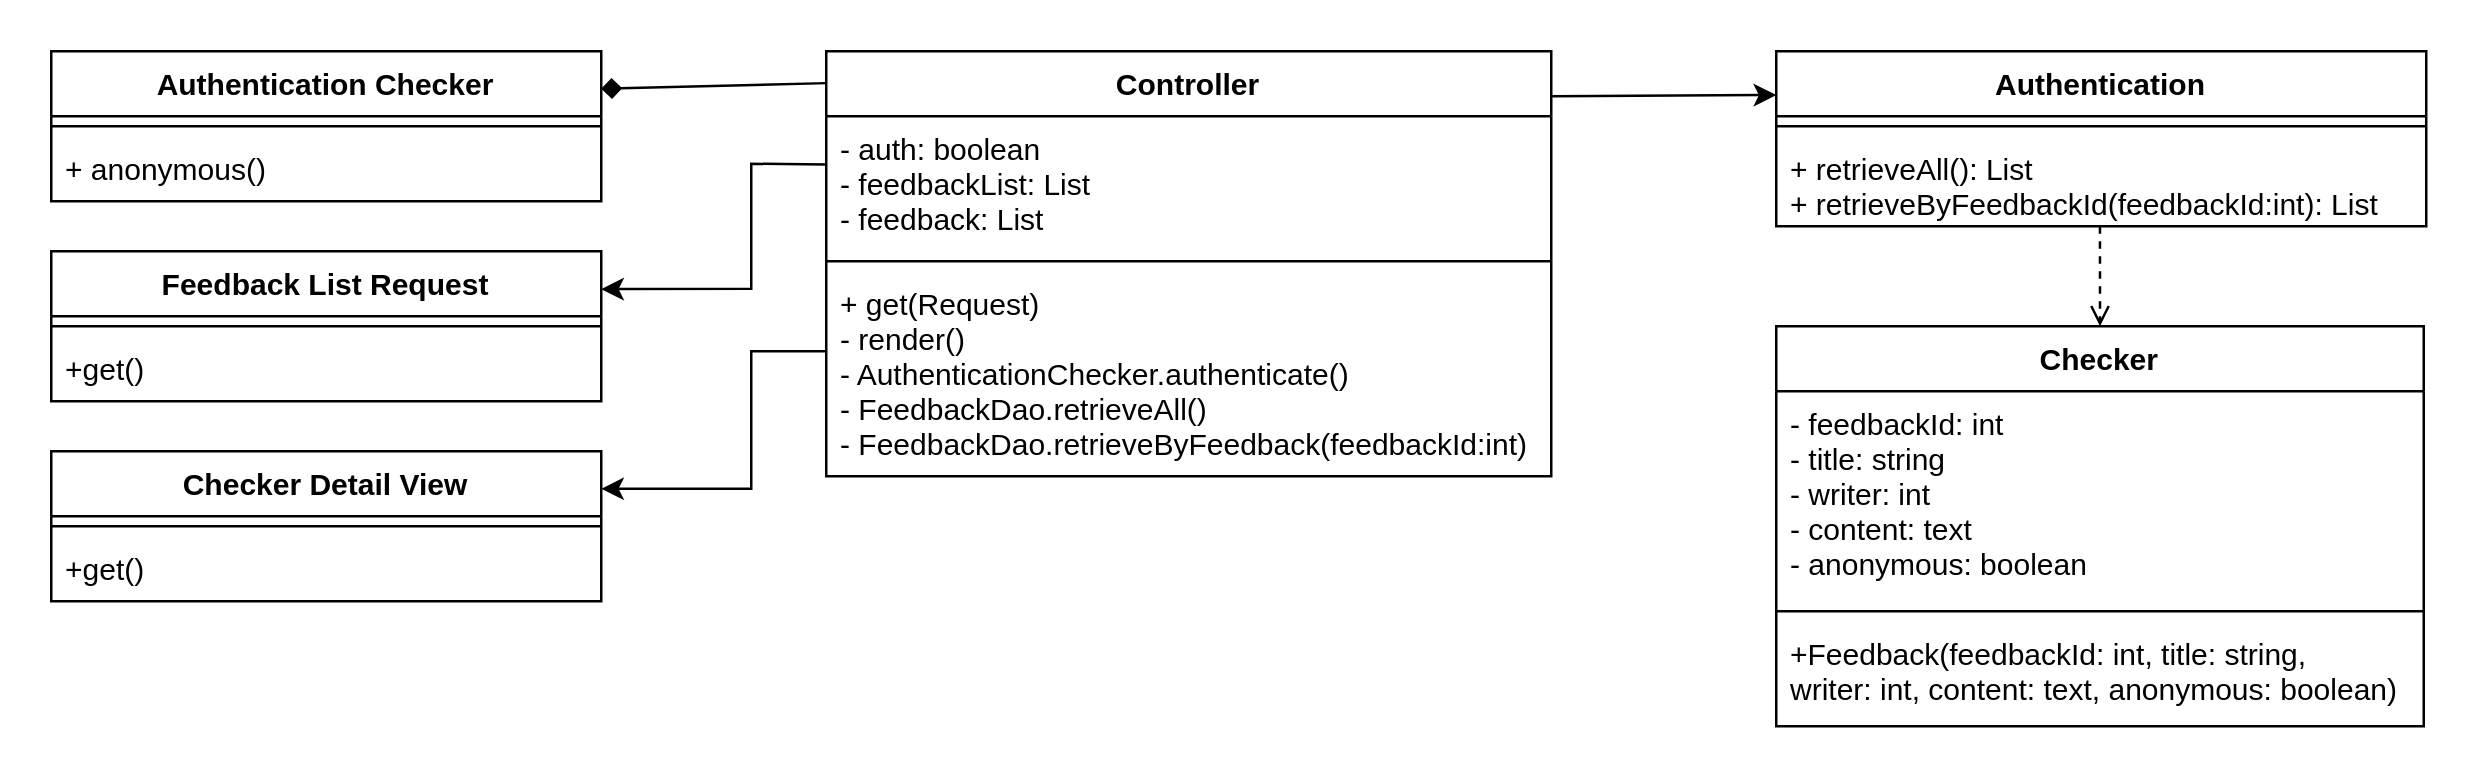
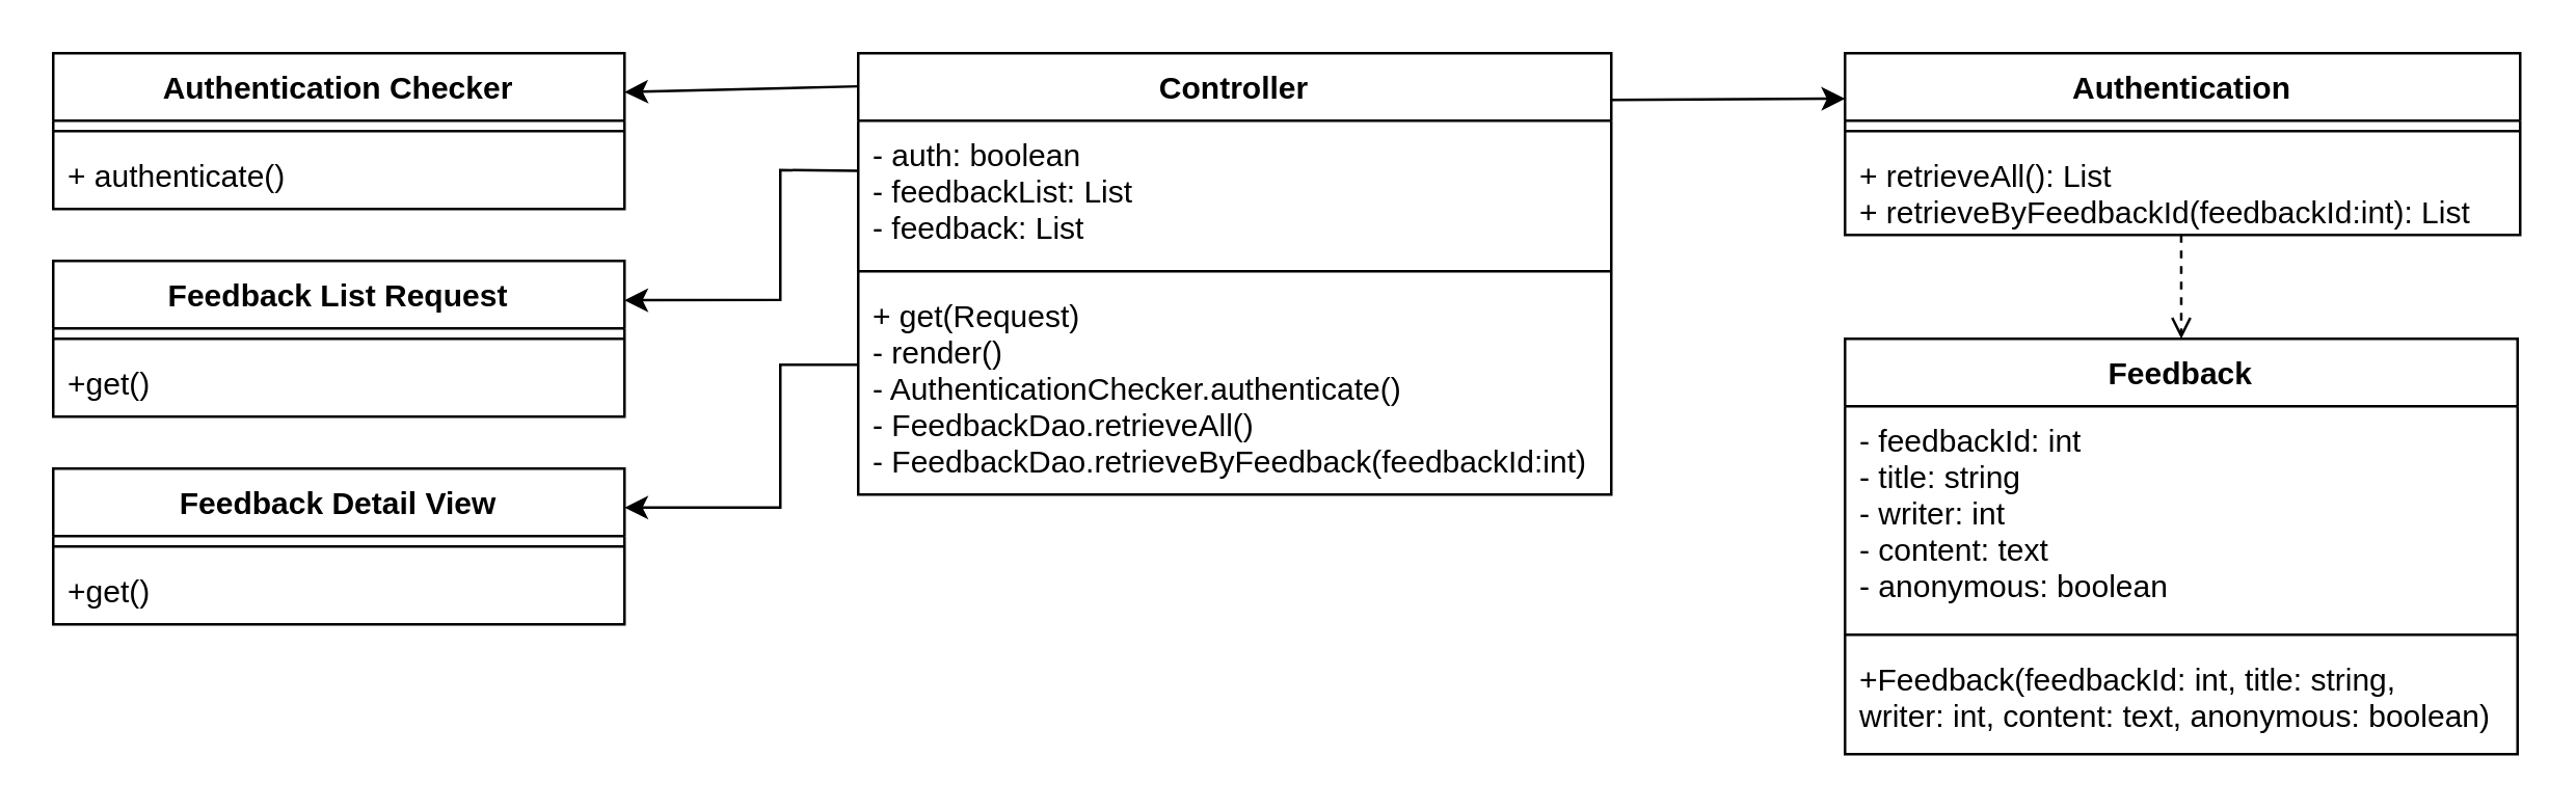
  <mxCell id="0" />
  <mxCell id="1" parent="0" />
  <mxCell id="2" value="Controller" style="swimlane;fontStyle=1;align=center;verticalAlign=top;childLayout=stackLayout;horizontal=1;startSize=26;horizontalStack=0;resizeParent=1;resizeParentMax=0;resizeLast=0;collapsible=1;marginBottom=0;" vertex="1" parent="1"><mxGeometry x="330" y="20" width="290" height="170" as="geometry" /></mxCell>
  <mxCell id="3" value="- auth: boolean&#10;- feedbackList: List&#10;- feedback: List&#10;" style="text;strokeColor=none;fillColor=none;align=left;verticalAlign=top;spacingLeft=4;spacingRight=4;overflow=hidden;rotatable=0;points=[[0,0.5],[1,0.5]];portConstraint=eastwest;" vertex="1" parent="2"><mxGeometry y="26" width="290" height="54" as="geometry" /></mxCell>
  <mxCell id="4" value="" style="line;strokeWidth=1;fillColor=none;align=left;verticalAlign=middle;spacingTop=-1;spacingLeft=3;spacingRight=3;rotatable=0;labelPosition=right;points=[];portConstraint=eastwest;" vertex="1" parent="2"><mxGeometry y="80" width="290" height="8" as="geometry" /></mxCell>
  <mxCell id="5" value="+ get(Request)&#10;- render()&#10;- AuthenticationChecker.authenticate()&#10;- FeedbackDao.retrieveAll()&#10;- FeedbackDao.retrieveByFeedback(feedbackId:int)" style="text;strokeColor=none;fillColor=none;align=left;verticalAlign=top;spacingLeft=4;spacingRight=4;overflow=hidden;rotatable=0;points=[[0,0.5],[1,0.5]];portConstraint=eastwest;" vertex="1" parent="2"><mxGeometry y="88" width="290" height="82" as="geometry" /></mxCell>
  <mxCell id="6" value="Feedback List Request" style="swimlane;fontStyle=1;align=center;verticalAlign=top;childLayout=stackLayout;horizontal=1;startSize=26;horizontalStack=0;resizeParent=1;resizeParentMax=0;resizeLast=0;collapsible=1;marginBottom=0;" vertex="1" parent="1"><mxGeometry x="20" y="100" width="220" height="60" as="geometry" /></mxCell>
  <mxCell id="7" value="" style="line;strokeWidth=1;fillColor=none;align=left;verticalAlign=middle;spacingTop=-1;spacingLeft=3;spacingRight=3;rotatable=0;labelPosition=right;points=[];portConstraint=eastwest;" vertex="1" parent="6"><mxGeometry y="26" width="220" height="8" as="geometry" /></mxCell>
  <mxCell id="8" value="+get()" style="text;strokeColor=none;fillColor=none;align=left;verticalAlign=top;spacingLeft=4;spacingRight=4;overflow=hidden;rotatable=0;points=[[0,0.5],[1,0.5]];portConstraint=eastwest;" vertex="1" parent="6"><mxGeometry y="34" width="220" height="26" as="geometry" /></mxCell>
- <mxCell id="9" value="Checker Detail View" style="swimlane;fontStyle=1;align=center;verticalAlign=top;childLayout=stackLayout;horizontal=1;startSize=26;horizontalStack=0;resizeParent=1;resizeParentMax=0;resizeLast=0;collapsible=1;marginBottom=0;" vertex="1" parent="1"><mxGeometry x="20" y="180" width="220" height="60" as="geometry" /></mxCell>
+ <mxCell id="9" value="Feedback Detail View" style="swimlane;fontStyle=1;align=center;verticalAlign=top;childLayout=stackLayout;horizontal=1;startSize=26;horizontalStack=0;resizeParent=1;resizeParentMax=0;resizeLast=0;collapsible=1;marginBottom=0;" vertex="1" parent="1"><mxGeometry x="20" y="180" width="220" height="60" as="geometry" /></mxCell>
  <mxCell id="10" value="" style="line;strokeWidth=1;fillColor=none;align=left;verticalAlign=middle;spacingTop=-1;spacingLeft=3;spacingRight=3;rotatable=0;labelPosition=right;points=[];portConstraint=eastwest;" vertex="1" parent="9"><mxGeometry y="26" width="220" height="8" as="geometry" /></mxCell>
  <mxCell id="11" value="+get()" style="text;strokeColor=none;fillColor=none;align=left;verticalAlign=top;spacingLeft=4;spacingRight=4;overflow=hidden;rotatable=0;points=[[0,0.5],[1,0.5]];portConstraint=eastwest;" vertex="1" parent="9"><mxGeometry y="34" width="220" height="26" as="geometry" /></mxCell>
  <mxCell id="12" value="Authentication Checker" style="swimlane;fontStyle=1;align=center;verticalAlign=top;childLayout=stackLayout;horizontal=1;startSize=26;horizontalStack=0;resizeParent=1;resizeParentMax=0;resizeLast=0;collapsible=1;marginBottom=0;" vertex="1" parent="1"><mxGeometry x="20" y="20" width="220" height="60" as="geometry" /></mxCell>
  <mxCell id="13" value="" style="line;strokeWidth=1;fillColor=none;align=left;verticalAlign=middle;spacingTop=-1;spacingLeft=3;spacingRight=3;rotatable=0;labelPosition=right;points=[];portConstraint=eastwest;" vertex="1" parent="12"><mxGeometry y="26" width="220" height="8" as="geometry" /></mxCell>
- <mxCell id="14" value="+ anonymous()" style="text;strokeColor=none;fillColor=none;align=left;verticalAlign=top;spacingLeft=4;spacingRight=4;overflow=hidden;rotatable=0;points=[[0,0.5],[1,0.5]];portConstraint=eastwest;" vertex="1" parent="12"><mxGeometry y="34" width="220" height="26" as="geometry" /></mxCell>
- <mxCell id="15" value="Checker" style="swimlane;fontStyle=1;align=center;verticalAlign=top;childLayout=stackLayout;horizontal=1;startSize=26;horizontalStack=0;resizeParent=1;resizeParentMax=0;resizeLast=0;collapsible=1;marginBottom=0;" vertex="1" parent="1"><mxGeometry x="710" y="130" width="259" height="160" as="geometry" /></mxCell>
+ <mxCell id="14" value="+ authenticate()" style="text;strokeColor=none;fillColor=none;align=left;verticalAlign=top;spacingLeft=4;spacingRight=4;overflow=hidden;rotatable=0;points=[[0,0.5],[1,0.5]];portConstraint=eastwest;" vertex="1" parent="12"><mxGeometry y="34" width="220" height="26" as="geometry" /></mxCell>
+ <mxCell id="15" value="Feedback" style="swimlane;fontStyle=1;align=center;verticalAlign=top;childLayout=stackLayout;horizontal=1;startSize=26;horizontalStack=0;resizeParent=1;resizeParentMax=0;resizeLast=0;collapsible=1;marginBottom=0;" vertex="1" parent="1"><mxGeometry x="710" y="130" width="259" height="160" as="geometry" /></mxCell>
  <mxCell id="16" value="- feedbackId: int&#10;- title: string&#10;- writer: int&#10;- content: text&#10;- anonymous: boolean" style="text;strokeColor=none;fillColor=none;align=left;verticalAlign=top;spacingLeft=4;spacingRight=4;overflow=hidden;rotatable=0;points=[[0,0.5],[1,0.5]];portConstraint=eastwest;" vertex="1" parent="15"><mxGeometry y="26" width="259" height="84" as="geometry" /></mxCell>
  <mxCell id="17" value="" style="line;strokeWidth=1;fillColor=none;align=left;verticalAlign=middle;spacingTop=-1;spacingLeft=3;spacingRight=3;rotatable=0;labelPosition=right;points=[];portConstraint=eastwest;" vertex="1" parent="15"><mxGeometry y="110" width="259" height="8" as="geometry" /></mxCell>
  <mxCell id="18" value="+Feedback(feedbackId: int, title: string,&#10;writer: int, content: text, anonymous: boolean)" style="text;strokeColor=none;fillColor=none;align=left;verticalAlign=top;spacingLeft=4;spacingRight=4;overflow=hidden;rotatable=0;points=[[0,0.5],[1,0.5]];portConstraint=eastwest;" vertex="1" parent="15"><mxGeometry y="118" width="259" height="42" as="geometry" /></mxCell>
  <mxCell id="19" value="Authentication" style="swimlane;fontStyle=1;align=center;verticalAlign=top;childLayout=stackLayout;horizontal=1;startSize=26;horizontalStack=0;resizeParent=1;resizeParentMax=0;resizeLast=0;collapsible=1;marginBottom=0;" vertex="1" parent="1"><mxGeometry x="710" y="20" width="260" height="70" as="geometry" /></mxCell>
  <mxCell id="20" value="" style="line;strokeWidth=1;fillColor=none;align=left;verticalAlign=middle;spacingTop=-1;spacingLeft=3;spacingRight=3;rotatable=0;labelPosition=right;points=[];portConstraint=eastwest;" vertex="1" parent="19"><mxGeometry y="26" width="260" height="8" as="geometry" /></mxCell>
  <mxCell id="21" value="+ retrieveAll(): List&#10;+ retrieveByFeedbackId(feedbackId:int): List" style="text;strokeColor=none;fillColor=none;align=left;verticalAlign=top;spacingLeft=4;spacingRight=4;overflow=hidden;rotatable=0;points=[[0,0.5],[1,0.5]];portConstraint=eastwest;" vertex="1" parent="19"><mxGeometry y="34" width="260" height="36" as="geometry" /></mxCell>
- <mxCell id="22" value="" style="endArrow=diamond;html=1;exitX=0.001;exitY=0.075;exitDx=0;exitDy=0;exitPerimeter=0;entryX=1;entryY=0.25;entryDx=0;entryDy=0;" edge="1" parent="1" source="2" target="12"><mxGeometry width="50" height="50" relative="1" as="geometry"><mxPoint x="260" y="10" as="sourcePoint" /><mxPoint x="310" y="-40" as="targetPoint" /></mxGeometry></mxCell>
+ <mxCell id="22" value="" style="endArrow=classic;html=1;exitX=0.001;exitY=0.075;exitDx=0;exitDy=0;exitPerimeter=0;entryX=1;entryY=0.25;entryDx=0;entryDy=0;" edge="1" parent="1" source="2" target="12"><mxGeometry width="50" height="50" relative="1" as="geometry"><mxPoint x="260" y="10" as="sourcePoint" /><mxPoint x="310" y="-40" as="targetPoint" /></mxGeometry></mxCell>
  <mxCell id="23" value="" style="endArrow=classic;html=1;exitX=0.001;exitY=0.358;exitDx=0;exitDy=0;exitPerimeter=0;entryX=1;entryY=0.25;entryDx=0;entryDy=0;rounded=0;" edge="1" parent="1" source="3"><mxGeometry width="50" height="50" relative="1" as="geometry"><mxPoint x="330.22" y="114.41" as="sourcePoint" /><mxPoint x="240" y="115.16" as="targetPoint" /><Array as="points"><mxPoint x="300" y="65" /><mxPoint x="300" y="115" /></Array></mxGeometry></mxCell>
  <mxCell id="24" value="" style="endArrow=classic;html=1;exitX=0.001;exitY=0.075;exitDx=0;exitDy=0;exitPerimeter=0;entryX=1;entryY=0.25;entryDx=0;entryDy=0;rounded=0;" edge="1" parent="1" target="9"><mxGeometry width="50" height="50" relative="1" as="geometry"><mxPoint x="330.22" y="140" as="sourcePoint" /><mxPoint x="240" y="140.75" as="targetPoint" /><Array as="points"><mxPoint x="300" y="140" /><mxPoint x="300" y="195" /></Array></mxGeometry></mxCell>
  <mxCell id="25" value="" style="endArrow=classic;html=1;entryX=0;entryY=0.25;entryDx=0;entryDy=0;" edge="1" parent="1" target="19"><mxGeometry width="50" height="50" relative="1" as="geometry"><mxPoint x="620" y="38" as="sourcePoint" /><mxPoint x="670" y="-10" as="targetPoint" /></mxGeometry></mxCell>
  <mxCell id="26" value="" style="endArrow=open;html=1;entryX=0.5;entryY=0;entryDx=0;entryDy=0;exitX=0.498;exitY=1.001;exitDx=0;exitDy=0;exitPerimeter=0;dashed=1;endFill=0;" edge="1" parent="1" source="21" target="15"><mxGeometry width="50" height="50" relative="1" as="geometry"><mxPoint x="840" y="90" as="sourcePoint" /><mxPoint x="890" y="40" as="targetPoint" /></mxGeometry></mxCell>
